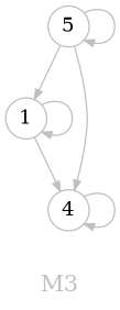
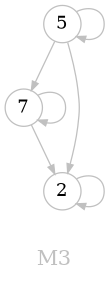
  digraph {
    fontcolor=grey
    fontsize=16
    label=M3
    node [color=grey fillcolor="#ffffff" fixedsize=true fontsize=14 shape=circle style=filled]
    edge [arrowsize=0.7 color=grey fontcolor=grey fontsize=12]
    n1 [label=5 width=0.4]
-   1 [width=0.4]
-   2 [width=0.4 label=4]
+   1 [width=0.4 label=7]
+   2 [width=0.4]
    n1 -> n1
    n1 -> 1
    n1 -> 2
    1 -> 1
    1 -> 2
    2 -> 2
  }
